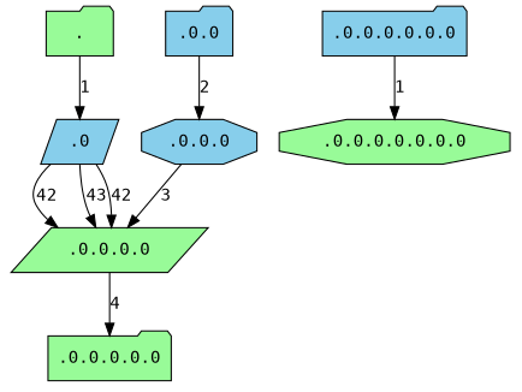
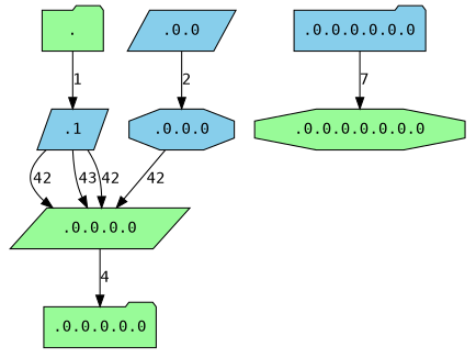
  digraph {
    fontname="DejaVu Sans Mono"
    node [fillcolor=palegreen fontname="DejaVu Sans Mono" shape=folder style=filled]
    edge [fontname="DejaVu Sans Mono"]
    n1 [label="."]
-   n2 [fillcolor=skyblue label=.0 shape=parallelogram]
+   n2 [fillcolor=skyblue label=.1 shape=parallelogram]
    n3 [label=".0.0.0.0" shape=parallelogram]
-   n4 [fillcolor=skyblue label=".0.0"]
+   n4 [fillcolor=skyblue label=".0.0" shape=parallelogram]
    n5 [fillcolor=skyblue label=".0.0.0" shape=octagon]
    n6 [label=".0.0.0.0.0"]
    n7 [fillcolor=skyblue label=".0.0.0.0.0.0"]
    n8 [label=".0.0.0.0.0.0.0" shape=octagon]
    n1 -> n2 [label=1]
    n2 -> n3 [label=42]
    n2 -> n3 [label=43]
    n2 -> n3 [label=42]
    n3 -> n6 [label=4]
    n4 -> n5 [label=2]
-   n5 -> n3 [label=3]
-   n7 -> n8 [label=1]
+   n5 -> n3 [label=42]
+   n7 -> n8 [label=7]
  }
